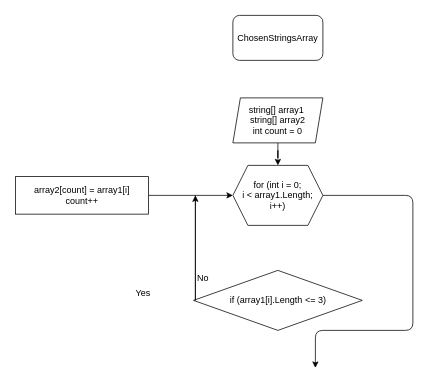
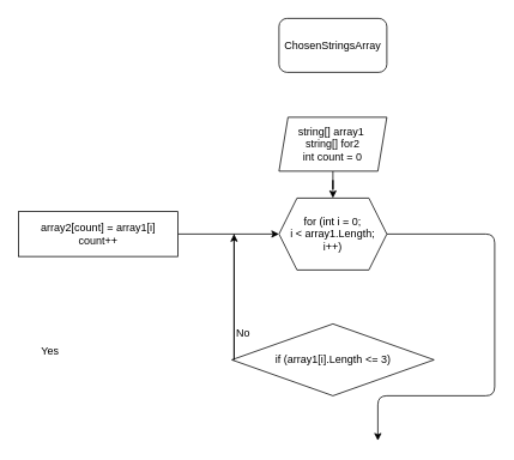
  <mxCell id="0" />
  <mxCell id="1" parent="0" />
  <mxCell id="2" value="ChosenStringsArray" style="rounded=1;whiteSpace=wrap;html=1;" parent="1" vertex="1"><mxGeometry x="310" y="20" width="120" height="60" as="geometry" /></mxCell>
  <mxCell id="3" value="" style="edgeStyle=orthogonalEdgeStyle;rounded=0;orthogonalLoop=1;jettySize=auto;html=1;" parent="1" source="4" target="6" edge="1"><mxGeometry relative="1" as="geometry" /></mxCell>
- <mxCell id="4" value="string[] array1&amp;nbsp;&lt;br&gt;string[] array2&lt;br&gt;int count = 0" style="shape=parallelogram;perimeter=parallelogramPerimeter;whiteSpace=wrap;html=1;fixedSize=1;size=10;" parent="1" vertex="1"><mxGeometry x="310" y="130" width="120" height="60" as="geometry" /></mxCell>
+ <mxCell id="4" value="string[] array1&amp;nbsp;&lt;br&gt;string[] for2&lt;br&gt;int count = 0" style="shape=parallelogram;perimeter=parallelogramPerimeter;whiteSpace=wrap;html=1;fixedSize=1;size=10;" parent="1" vertex="1"><mxGeometry x="310" y="130" width="120" height="60" as="geometry" /></mxCell>
  <mxCell id="5" style="edgeStyle=none;html=1;exitX=1;exitY=0.5;exitDx=0;exitDy=0;" edge="1" parent="1" source="6"><mxGeometry relative="1" as="geometry"><mxPoint x="420" y="490" as="targetPoint" /><Array as="points"><mxPoint x="550" y="260" /><mxPoint x="550" y="440" /><mxPoint x="420" y="440" /></Array></mxGeometry></mxCell>
  <mxCell id="6" value="for (int i = 0;&lt;br&gt;i &amp;lt; array1.Length;&lt;br&gt;i++)" style="shape=hexagon;perimeter=hexagonPerimeter2;whiteSpace=wrap;html=1;fixedSize=1;" parent="1" vertex="1"><mxGeometry x="310" y="220" width="120" height="80" as="geometry" /></mxCell>
  <mxCell id="7" value="if (array1[i].Length &amp;lt;= 3)" style="rhombus;whiteSpace=wrap;html=1;" parent="1" vertex="1"><mxGeometry x="257.5" y="360" width="225" height="80" as="geometry" /></mxCell>
  <mxCell id="8" value="" style="edgeStyle=orthogonalEdgeStyle;rounded=0;orthogonalLoop=1;jettySize=auto;html=1;" parent="1" source="9" target="6" edge="1"><mxGeometry relative="1" as="geometry" /></mxCell>
  <mxCell id="9" value="array2[count] = array1[i]&lt;br&gt;count++" style="whiteSpace=wrap;html=1;" parent="1" vertex="1"><mxGeometry x="20" y="235" width="177.5" height="50" as="geometry" /></mxCell>
  <mxCell id="10" value="" style="endArrow=classic;html=1;rounded=0;" parent="1" edge="1"><mxGeometry width="50" height="50" relative="1" as="geometry"><mxPoint x="260" y="260" as="sourcePoint" /><mxPoint x="260" y="260" as="targetPoint" /><Array as="points"><mxPoint x="260" y="400" /></Array></mxGeometry></mxCell>
- <mxCell id="11" value="Yes" style="text;html=1;align=center;verticalAlign=middle;resizable=0;points=[];autosize=1;strokeColor=none;fillColor=none;" parent="1" vertex="1"><mxGeometry x="170" y="380" width="40" height="20" as="geometry" /></mxCell>
+ <mxCell id="11" value="Yes" style="text;html=1;align=center;verticalAlign=middle;resizable=0;points=[];autosize=1;strokeColor=none;fillColor=none;" parent="1" vertex="1"><mxGeometry x="35" y="380" width="40" height="20" as="geometry" /></mxCell>
  <mxCell id="12" value="No" style="text;html=1;align=center;verticalAlign=middle;resizable=0;points=[];autosize=1;strokeColor=none;fillColor=none;" parent="1" vertex="1"><mxGeometry x="255" y="360" width="30" height="20" as="geometry" /></mxCell>
